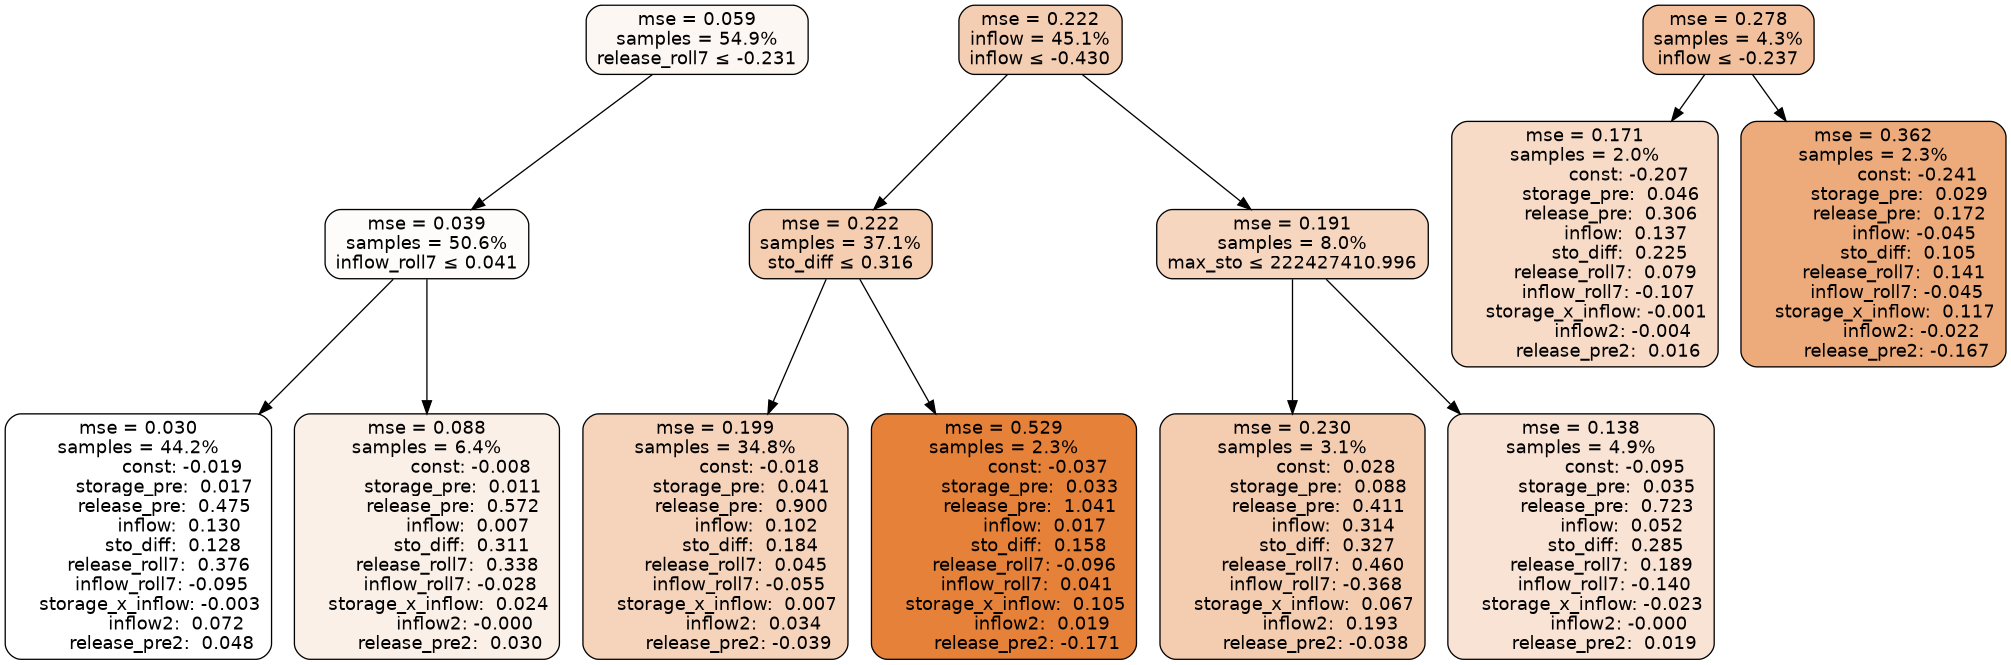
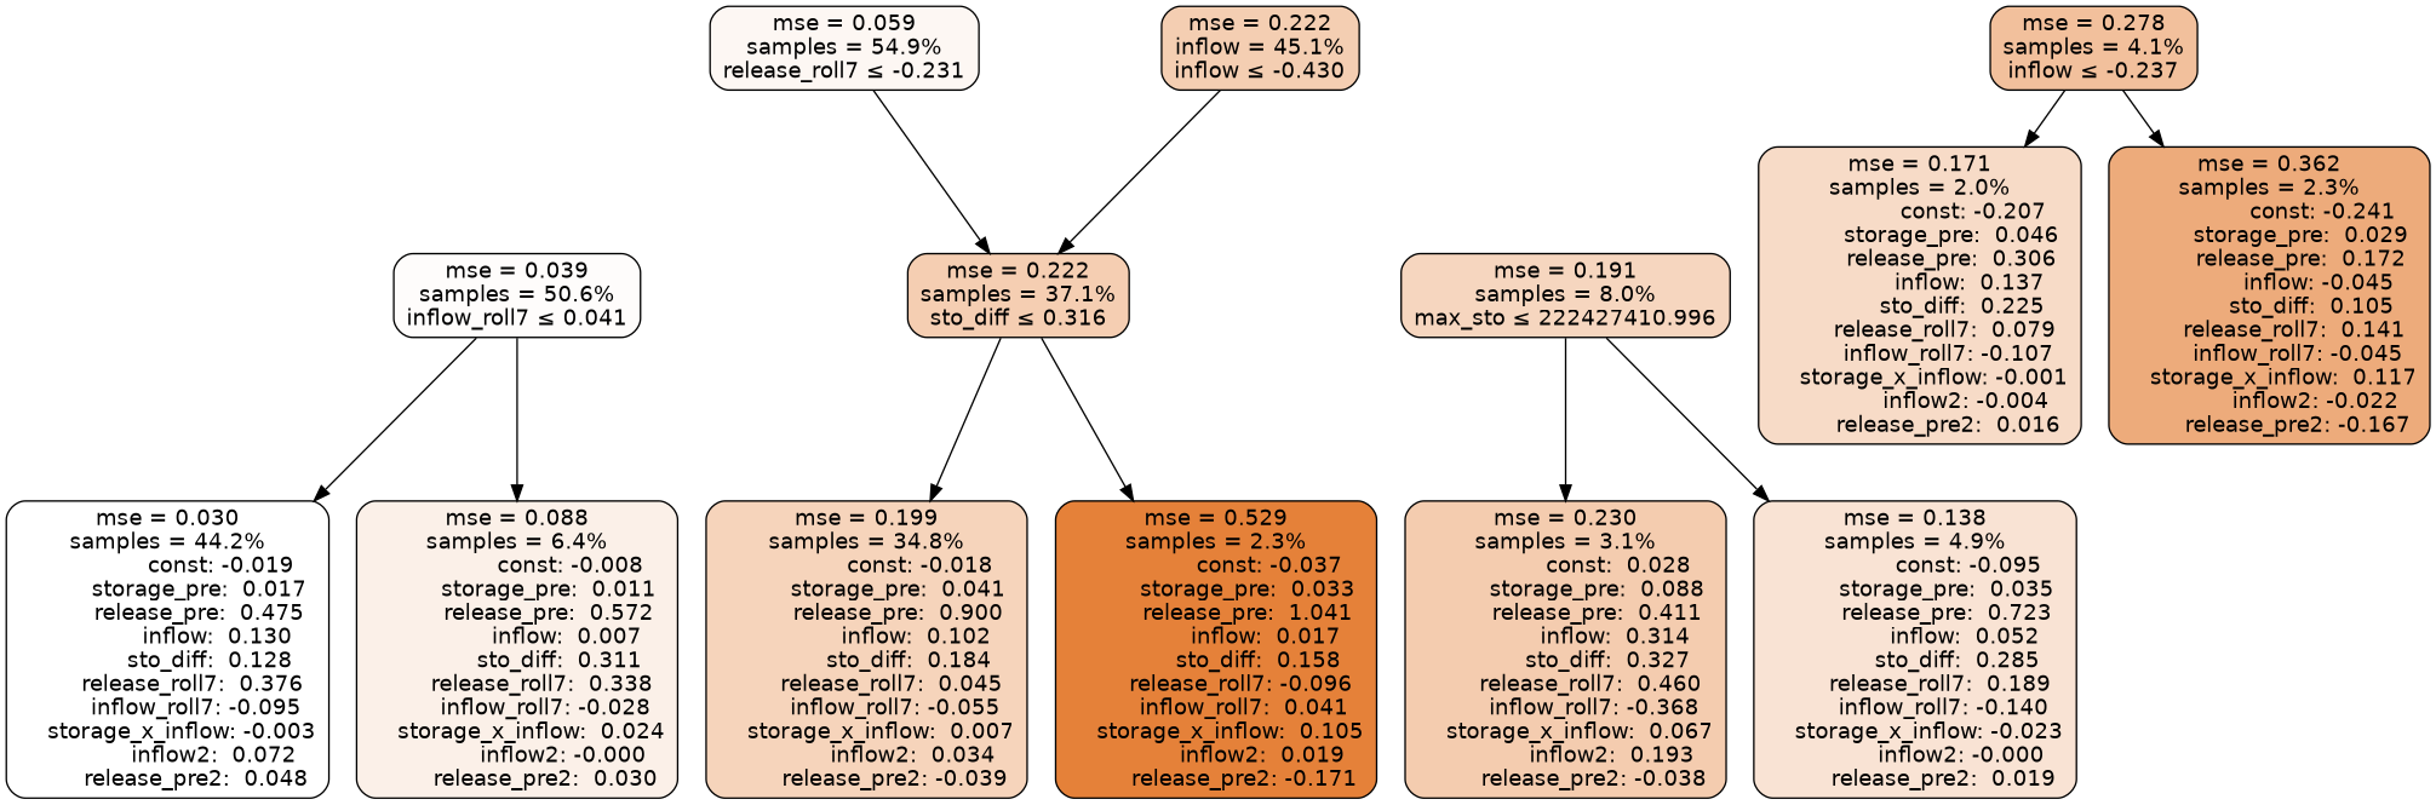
  digraph {
    node [color=black fontname=helvetica shape=rectangle style="filled, rounded"]
    edge [fontname=helvetica]
    n1 [fillcolor="#fdf7f3" label="mse = 0.059\nsamples = 54.9%\nrelease_roll7 &le; -0.231"]
    n2 [fillcolor="#fefcfb" label="mse = 0.039\nsamples = 50.6%\ninflow_roll7 &le; 0.041"]
    n3 [fillcolor="#f4ceb2" label="mse = 0.222\ninflow = 45.1%\ninflow &le; -0.430"]
    n4 [fillcolor="#f6d6bf" label="mse = 0.191\nsamples = 8.0%\nmax_sto &le; 222427410.996"]
    n5 [fillcolor="#f5ceb2" label="mse = 0.222\nsamples = 37.1%\nsto_diff &le; 0.316"]
    n6 [fillcolor="#ffffff" label="mse = 0.030\nsamples = 44.2%\n               const: -0.019\n         storage_pre:  0.017\n         release_pre:  0.475\n              inflow:  0.130\n            sto_diff:  0.128\n       release_roll7:  0.376\n        inflow_roll7: -0.095\n    storage_x_inflow: -0.003\n             inflow2:  0.072\n        release_pre2:  0.048"]
    n7 [fillcolor="#fbf0e8" label="mse = 0.088\nsamples = 6.4%\n               const: -0.008\n         storage_pre:  0.011\n         release_pre:  0.572\n              inflow:  0.007\n            sto_diff:  0.311\n       release_roll7:  0.338\n        inflow_roll7: -0.028\n    storage_x_inflow:  0.024\n             inflow2: -0.000\n        release_pre2:  0.030"]
-   n8 [fillcolor="#f2c09c" label="mse = 0.278\nsamples = 4.3%\ninflow &le; -0.237"]
+   n8 [fillcolor="#f2c09c" label="mse = 0.278\nsamples = 4.1%\ninflow &le; -0.237"]
    n9 [fillcolor="#f7dbc7" label="mse = 0.171\nsamples = 2.0%\n               const: -0.207\n         storage_pre:  0.046\n         release_pre:  0.306\n              inflow:  0.137\n            sto_diff:  0.225\n       release_roll7:  0.079\n        inflow_roll7: -0.107\n    storage_x_inflow: -0.001\n             inflow2: -0.004\n        release_pre2:  0.016"]
    n10 [fillcolor="#edab7b" label="mse = 0.362\nsamples = 2.3%\n               const: -0.241\n         storage_pre:  0.029\n         release_pre:  0.172\n              inflow: -0.045\n            sto_diff:  0.105\n       release_roll7:  0.141\n        inflow_roll7: -0.045\n    storage_x_inflow:  0.117\n             inflow2: -0.022\n        release_pre2: -0.167"]
    n11 [fillcolor="#f4ccaf" label="mse = 0.230\nsamples = 3.1%\n               const:  0.028\n         storage_pre:  0.088\n         release_pre:  0.411\n              inflow:  0.314\n            sto_diff:  0.327\n       release_roll7:  0.460\n        inflow_roll7: -0.368\n    storage_x_inflow:  0.067\n             inflow2:  0.193\n        release_pre2: -0.038"]
    n12 [fillcolor="#f9e3d4" label="mse = 0.138\nsamples = 4.9%\n               const: -0.095\n         storage_pre:  0.035\n         release_pre:  0.723\n              inflow:  0.052\n            sto_diff:  0.285\n       release_roll7:  0.189\n        inflow_roll7: -0.140\n    storage_x_inflow: -0.023\n             inflow2: -0.000\n        release_pre2:  0.019"]
    n13 [fillcolor="#f6d4bb" label="mse = 0.199\nsamples = 34.8%\n               const: -0.018\n         storage_pre:  0.041\n         release_pre:  0.900\n              inflow:  0.102\n            sto_diff:  0.184\n       release_roll7:  0.045\n        inflow_roll7: -0.055\n    storage_x_inflow:  0.007\n             inflow2:  0.034\n        release_pre2: -0.039"]
    n14 [fillcolor="#e58139" label="mse = 0.529\nsamples = 2.3%\n               const: -0.037\n         storage_pre:  0.033\n         release_pre:  1.041\n              inflow:  0.017\n            sto_diff:  0.158\n       release_roll7: -0.096\n        inflow_roll7:  0.041\n    storage_x_inflow:  0.105\n             inflow2:  0.019\n        release_pre2: -0.171"]
-   n1 -> n2
+   n1 -> n5
    n2 -> n6
    n2 -> n7
-   n3 -> n4
    n3 -> n5
    n4 -> n11
    n4 -> n12
    n5 -> n13
    n5 -> n14
    n8 -> n9
    n8 -> n10
  }
